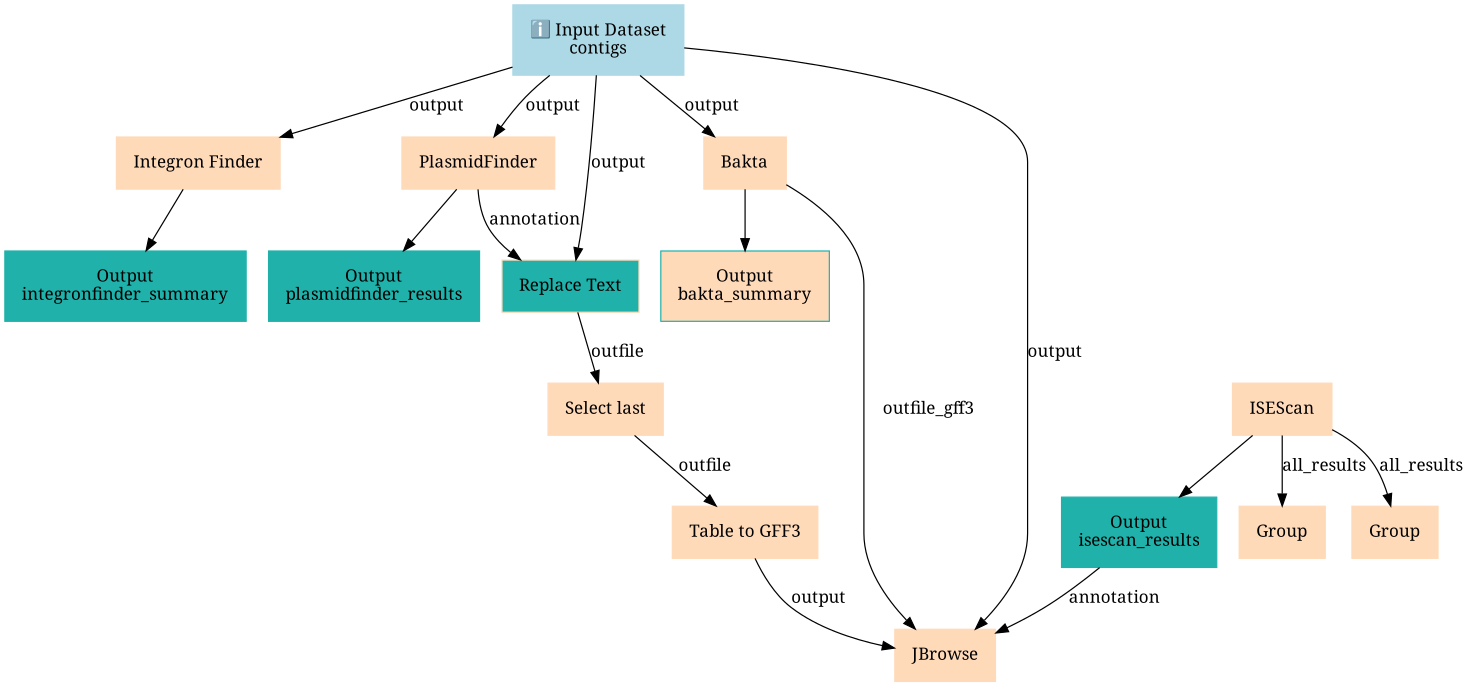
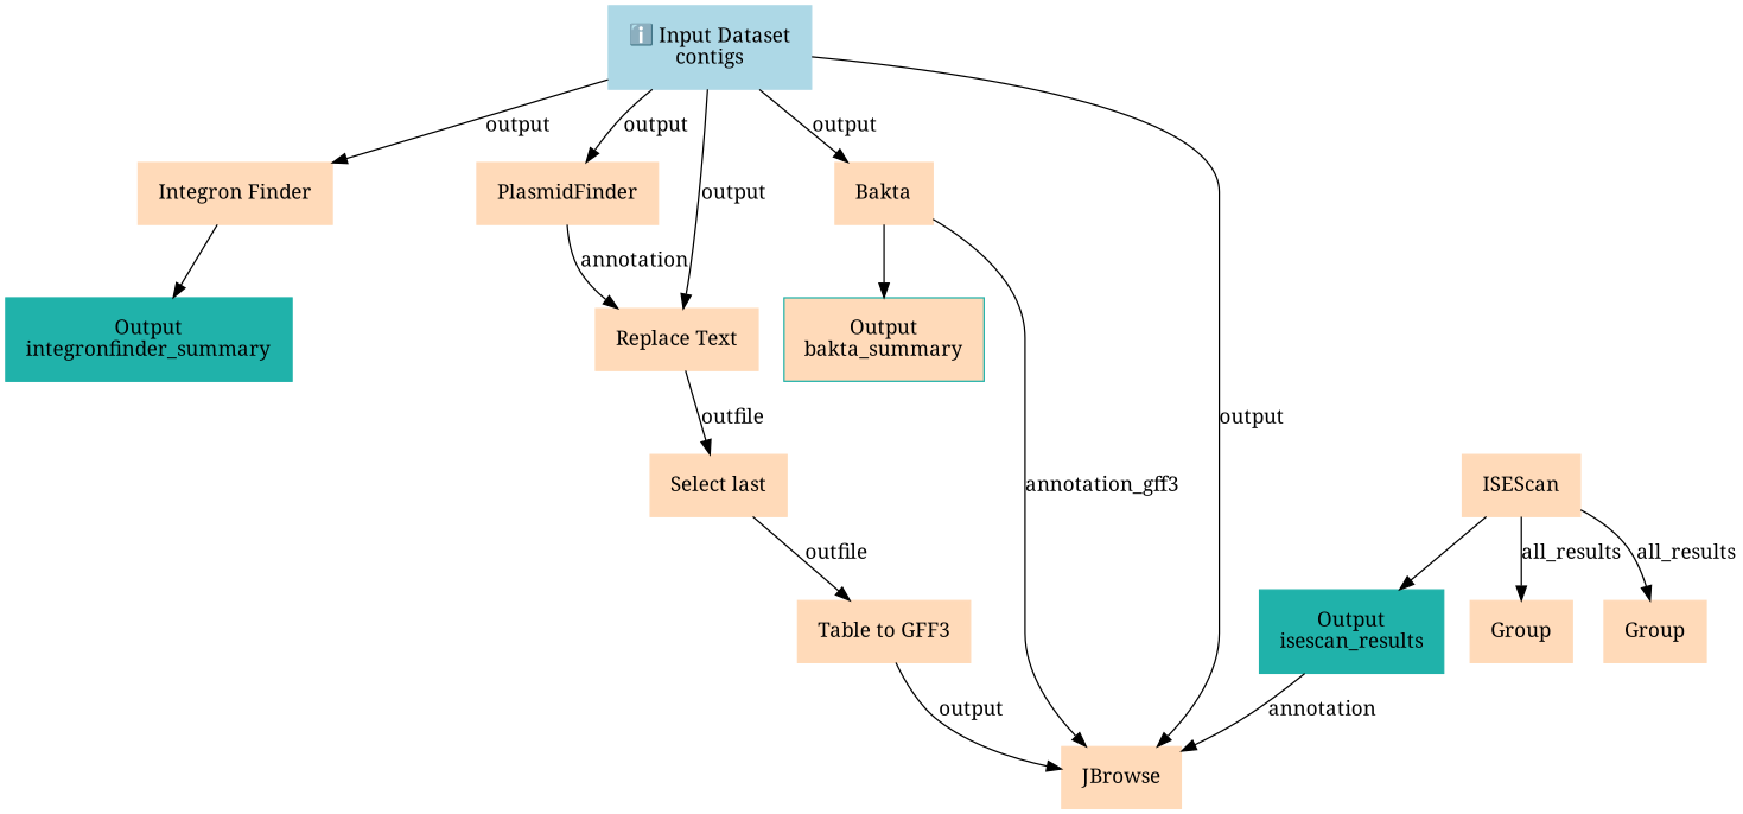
  digraph {
    fontname="Noto Serif"
    node [color=peachpuff fontname="Noto Serif" margin="0.2,0.2" shape=box style=filled]
    edge [fontname="Noto Serif"]
    n1 [color=lightblue label="ℹ️ Input Dataset\ncontigs"]
    n2 [label=PlasmidFinder]
    n3 [label="Integron Finder"]
    n4 [label=Bakta]
    n5 [label=JBrowse]
-   n6 [label="Replace Text" fillcolor=lightseagreen]
+   n6 [label="Replace Text"]
    n7 [label=ISEScan]
    n8 [color=lightseagreen label="Output\nisescan_results"]
    n9 [label=Group]
    n10 [label=Group]
-   n11 [color=lightseagreen label="Output\nplasmidfinder_results"]
    n12 [color=lightseagreen label="Output\nintegronfinder_summary"]
    n13 [color=lightseagreen fillcolor=peachpuff label="Output\nbakta_summary"]
    n14 [label="Select last"]
    n15 [label="Table to GFF3"]
    n1 -> n2 [label=output]
    n1 -> n3 [label=output]
    n1 -> n4 [label=output]
    n1 -> n5 [label=output]
    n1 -> n6 [label=output]
    n2 -> n6 [label=annotation]
-   n2 -> n11
    n3 -> n12
-   n4 -> n5 [label=outfile_gff3]
+   n4 -> n5 [label=annotation_gff3]
    n4 -> n13
    n6 -> n14 [label=outfile]
    n7 -> n8
    n7 -> n9 [label=all_results]
    n7 -> n10 [label=all_results]
    n8 -> n5 [label=annotation]
    n14 -> n15 [label=outfile]
    n15 -> n5 [label=output]
  }
